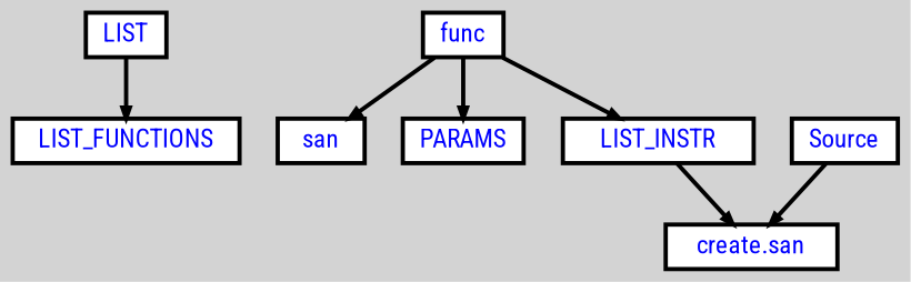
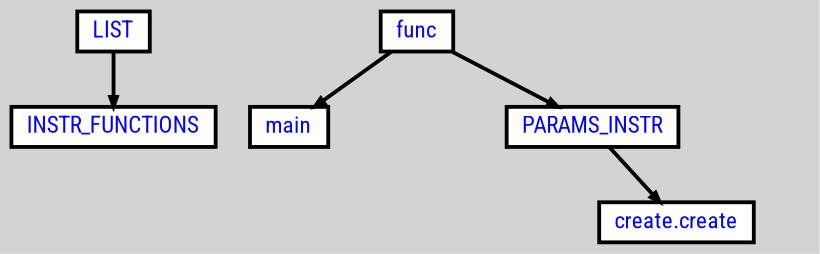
  digraph {
    bgcolor=lightgrey
    fontname="Roboto Condensed"
    ordering=out
    ranksep=.4
    node [color=black fillcolor=white fixedsize=false fontcolor=blue fontname="Roboto Condensed" fontsize=12 shape=box style="filled, solid, bold"]
    edge [arrowsize=.5 color=black fontname="Roboto Condensed" style=bold]
    n1 [height=.25 label=LIST width=.25]
-   n2 [height=.25 label=LIST_FUNCTIONS width=.25]
+   n2 [height=.25 label=INSTR_FUNCTIONS width=.25]
    n3 [height=.25 label=func width=.25]
-   n4 [height=.25 label=san width=.25]
-   n5 [height=.25 label=PARAMS width=.25]
-   n6 [height=.25 label=LIST_INSTR width=.25]
-   n7 [height=.25 label="create.san" width=.25]
-   n8 [height=.25 label=Source width=.25]
+   n4 [height=.25 label=main width=.25]
+   n6 [height=.25 label=PARAMS_INSTR width=.25]
+   n7 [height=.25 label="create.create" width=.25]
    n1 -> n2
    n3 -> n4
-   n3 -> n5
    n3 -> n6
    n6 -> n7
-   n8 -> n7
  }
